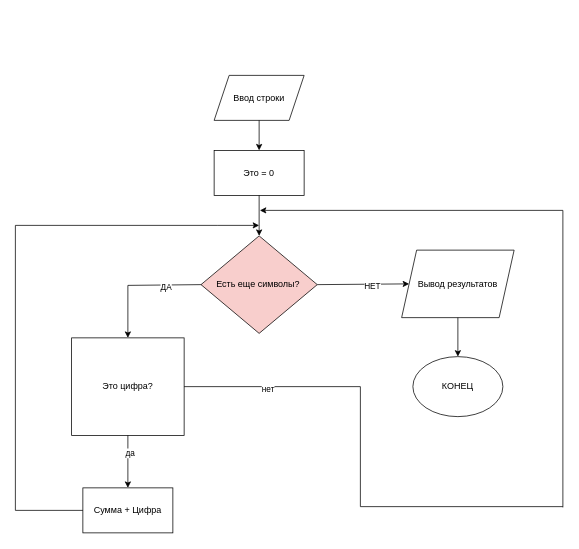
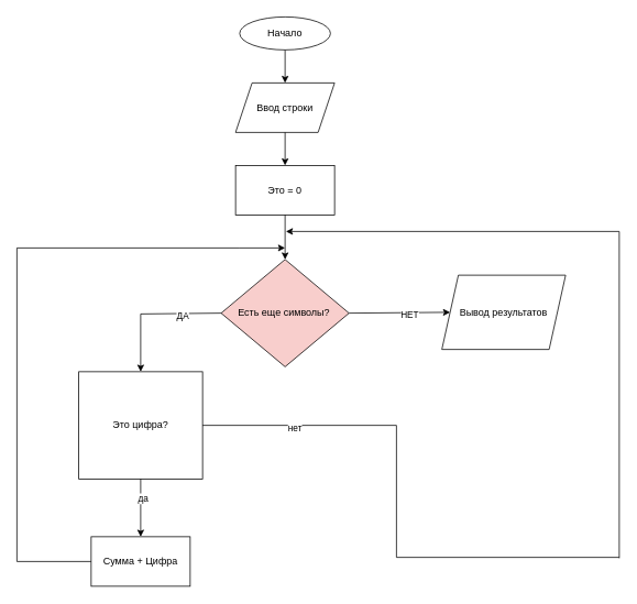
  <mxCell id="0" />
  <mxCell id="1" parent="0" />
+ <mxCell id="2" value="&lt;font style=&quot;vertical-align: inherit;&quot;&gt;&lt;font style=&quot;vertical-align: inherit;&quot;&gt;Начало&lt;/font&gt;&lt;/font&gt;" style="ellipse;whiteSpace=wrap;html=1;" parent="1" vertex="1"><mxGeometry x="290" y="20" width="110" height="40" as="geometry" /></mxCell>
  <mxCell id="3" value="&lt;font style=&quot;vertical-align: inherit;&quot;&gt;&lt;font style=&quot;vertical-align: inherit;&quot;&gt;Ввод строки&lt;/font&gt;&lt;/font&gt;" style="shape=parallelogram;perimeter=parallelogramPerimeter;whiteSpace=wrap;html=1;fixedSize=1;" parent="1" vertex="1"><mxGeometry x="285" y="100" width="120" height="60" as="geometry" /></mxCell>
  <mxCell id="4" value="&lt;font style=&quot;vertical-align: inherit;&quot;&gt;&lt;font style=&quot;vertical-align: inherit;&quot;&gt;Это = 0&lt;/font&gt;&lt;/font&gt;" style="rounded=0;whiteSpace=wrap;html=1;" parent="1" vertex="1"><mxGeometry x="285" y="200" width="120" height="60" as="geometry" /></mxCell>
  <mxCell id="5" value="&lt;font style=&quot;vertical-align: inherit;&quot;&gt;&lt;font style=&quot;vertical-align: inherit;&quot;&gt;&lt;font style=&quot;vertical-align: inherit;&quot;&gt;&lt;font style=&quot;vertical-align: inherit;&quot;&gt;Есть еще символы?&amp;nbsp;&lt;/font&gt;&lt;/font&gt;&lt;/font&gt;&lt;/font&gt;" style="rhombus;whiteSpace=wrap;html=1;fillColor=#f8cecc;" parent="1" vertex="1"><mxGeometry x="267.5" y="314" width="155" height="130" as="geometry" /></mxCell>
  <mxCell id="6" value="&lt;font style=&quot;vertical-align: inherit;&quot;&gt;&lt;font style=&quot;vertical-align: inherit;&quot;&gt;Это цифра?&lt;/font&gt;&lt;/font&gt;" style="whiteSpace=wrap;html=1;rounded=0;" parent="1" vertex="1"><mxGeometry x="95" y="450" width="150" height="130" as="geometry" /></mxCell>
- <mxCell id="7" value="&lt;font style=&quot;vertical-align: inherit;&quot;&gt;&lt;font style=&quot;vertical-align: inherit;&quot;&gt;КОНЕЦ&lt;/font&gt;&lt;/font&gt;" style="ellipse;whiteSpace=wrap;html=1;" parent="1" vertex="1"><mxGeometry x="550" y="475" width="120" height="80" as="geometry" /></mxCell>
  <mxCell id="8" value="&lt;font style=&quot;vertical-align: inherit;&quot;&gt;&lt;font style=&quot;vertical-align: inherit;&quot;&gt;&lt;font style=&quot;vertical-align: inherit;&quot;&gt;&lt;font style=&quot;vertical-align: inherit;&quot;&gt;Вывод результатов&lt;/font&gt;&lt;/font&gt;&lt;/font&gt;&lt;/font&gt;" style="shape=parallelogram;perimeter=parallelogramPerimeter;whiteSpace=wrap;html=1;fixedSize=1;" parent="1" vertex="1"><mxGeometry x="535" y="333" width="150" height="90" as="geometry" /></mxCell>
  <mxCell id="9" value="&lt;font style=&quot;vertical-align: inherit;&quot;&gt;&lt;font style=&quot;vertical-align: inherit;&quot;&gt;Сумма + Цифра&lt;/font&gt;&lt;/font&gt;" style="rounded=0;whiteSpace=wrap;html=1;" parent="1" vertex="1"><mxGeometry x="110" y="650" width="120" height="60" as="geometry" /></mxCell>
+ <mxCell id="10" value="" style="endArrow=classic;html=1;rounded=0;exitX=0.5;exitY=1;exitDx=0;exitDy=0;entryX=0.5;entryY=0;entryDx=0;entryDy=0;" parent="1" source="2" target="3" edge="1"><mxGeometry width="50" height="50" relative="1" as="geometry"><mxPoint x="360" y="390" as="sourcePoint" /><mxPoint x="410" y="340" as="targetPoint" /></mxGeometry></mxCell>
  <mxCell id="11" value="" style="endArrow=classic;html=1;rounded=0;exitX=0.5;exitY=1;exitDx=0;exitDy=0;entryX=0.5;entryY=0;entryDx=0;entryDy=0;" parent="1" source="3" target="4" edge="1"><mxGeometry width="50" height="50" relative="1" as="geometry"><mxPoint x="360" y="390" as="sourcePoint" /><mxPoint x="410" y="340" as="targetPoint" /></mxGeometry></mxCell>
  <mxCell id="12" value="" style="endArrow=classic;html=1;rounded=0;exitX=0.5;exitY=1;exitDx=0;exitDy=0;entryX=0.5;entryY=0;entryDx=0;entryDy=0;" parent="1" source="4" target="5" edge="1"><mxGeometry width="50" height="50" relative="1" as="geometry"><mxPoint x="360" y="390" as="sourcePoint" /><mxPoint x="410" y="340" as="targetPoint" /></mxGeometry></mxCell>
  <mxCell id="13" value="" style="endArrow=none;html=1;rounded=0;exitX=0;exitY=0.5;exitDx=0;exitDy=0;" parent="1" source="5" edge="1"><mxGeometry width="50" height="50" relative="1" as="geometry"><mxPoint x="360" y="390" as="sourcePoint" /><mxPoint x="170" y="380" as="targetPoint" /></mxGeometry></mxCell>
  <mxCell id="14" value="&lt;font style=&quot;vertical-align: inherit;&quot;&gt;&lt;font style=&quot;vertical-align: inherit;&quot;&gt;ДА&lt;/font&gt;&lt;/font&gt;" style="edgeLabel;html=1;align=center;verticalAlign=middle;resizable=0;points=[];" parent="13" vertex="1" connectable="0"><mxGeometry x="-0.018" y="3" relative="1" as="geometry"><mxPoint x="1" as="offset" /></mxGeometry></mxCell>
  <mxCell id="15" value="" style="endArrow=classic;html=1;rounded=0;entryX=0.5;entryY=0;entryDx=0;entryDy=0;" parent="1" target="6" edge="1"><mxGeometry width="50" height="50" relative="1" as="geometry"><mxPoint x="170" y="380" as="sourcePoint" /><mxPoint x="410" y="340" as="targetPoint" /></mxGeometry></mxCell>
  <mxCell id="16" value="" style="endArrow=classic;html=1;rounded=0;exitX=0.5;exitY=1;exitDx=0;exitDy=0;entryX=0.5;entryY=0;entryDx=0;entryDy=0;" parent="1" source="6" target="9" edge="1"><mxGeometry width="50" height="50" relative="1" as="geometry"><mxPoint x="360" y="390" as="sourcePoint" /><mxPoint x="410" y="340" as="targetPoint" /></mxGeometry></mxCell>
  <mxCell id="17" value="&lt;font style=&quot;vertical-align: inherit;&quot;&gt;&lt;font style=&quot;vertical-align: inherit;&quot;&gt;да&lt;/font&gt;&lt;/font&gt;" style="edgeLabel;html=1;align=center;verticalAlign=middle;resizable=0;points=[];" parent="16" vertex="1" connectable="0"><mxGeometry x="-0.357" y="2" relative="1" as="geometry"><mxPoint as="offset" /></mxGeometry></mxCell>
  <mxCell id="18" value="" style="endArrow=classic;html=1;rounded=0;entryX=0;entryY=0.5;entryDx=0;entryDy=0;exitX=1;exitY=0.5;exitDx=0;exitDy=0;" parent="1" source="5" target="8" edge="1"><mxGeometry width="50" height="50" relative="1" as="geometry"><mxPoint x="360" y="390" as="sourcePoint" /><mxPoint x="410" y="340" as="targetPoint" /></mxGeometry></mxCell>
  <mxCell id="19" value="&lt;font style=&quot;vertical-align: inherit;&quot;&gt;&lt;font style=&quot;vertical-align: inherit;&quot;&gt;НЕТ&lt;/font&gt;&lt;/font&gt;" style="edgeLabel;html=1;align=center;verticalAlign=middle;resizable=0;points=[];" parent="18" vertex="1" connectable="0"><mxGeometry x="0.189" y="-2" relative="1" as="geometry"><mxPoint as="offset" /></mxGeometry></mxCell>
- <mxCell id="20" value="" style="endArrow=classic;html=1;rounded=0;entryX=0.5;entryY=0;entryDx=0;entryDy=0;exitX=0.5;exitY=1;exitDx=0;exitDy=0;" parent="1" source="8" target="7" edge="1"><mxGeometry width="50" height="50" relative="1" as="geometry"><mxPoint x="360" y="390" as="sourcePoint" /><mxPoint x="410" y="340" as="targetPoint" /></mxGeometry></mxCell>
  <mxCell id="21" value="" style="endArrow=none;html=1;rounded=0;exitX=0;exitY=0.5;exitDx=0;exitDy=0;" parent="1" source="9" edge="1"><mxGeometry width="50" height="50" relative="1" as="geometry"><mxPoint x="360" y="390" as="sourcePoint" /><mxPoint x="20" y="680" as="targetPoint" /></mxGeometry></mxCell>
  <mxCell id="22" value="" style="endArrow=none;html=1;rounded=0;" parent="1" edge="1"><mxGeometry width="50" height="50" relative="1" as="geometry"><mxPoint x="20" y="680" as="sourcePoint" /><mxPoint x="20" y="300" as="targetPoint" /></mxGeometry></mxCell>
  <mxCell id="23" value="" style="endArrow=none;html=1;rounded=0;" parent="1" edge="1"><mxGeometry width="50" height="50" relative="1" as="geometry"><mxPoint x="20" y="300" as="sourcePoint" /><mxPoint x="290" y="300" as="targetPoint" /></mxGeometry></mxCell>
  <mxCell id="24" value="" style="endArrow=classic;html=1;rounded=0;" parent="1" edge="1"><mxGeometry width="50" height="50" relative="1" as="geometry"><mxPoint x="290" y="300" as="sourcePoint" /><mxPoint x="345" y="300" as="targetPoint" /></mxGeometry></mxCell>
  <mxCell id="25" value="" style="endArrow=none;html=1;rounded=0;exitX=1;exitY=0.5;exitDx=0;exitDy=0;" parent="1" source="6" edge="1"><mxGeometry width="50" height="50" relative="1" as="geometry"><mxPoint x="330" y="430" as="sourcePoint" /><mxPoint x="480" y="515" as="targetPoint" /></mxGeometry></mxCell>
  <mxCell id="26" value="&lt;font style=&quot;vertical-align: inherit;&quot;&gt;&lt;font style=&quot;vertical-align: inherit;&quot;&gt;нет&lt;/font&gt;&lt;/font&gt;" style="edgeLabel;html=1;align=center;verticalAlign=middle;resizable=0;points=[];" parent="25" vertex="1" connectable="0"><mxGeometry x="-0.047" y="-3" relative="1" as="geometry"><mxPoint x="-1" as="offset" /></mxGeometry></mxCell>
  <mxCell id="27" value="" style="endArrow=none;html=1;rounded=0;" parent="1" edge="1"><mxGeometry width="50" height="50" relative="1" as="geometry"><mxPoint x="480" y="515" as="sourcePoint" /><mxPoint x="480" y="675" as="targetPoint" /></mxGeometry></mxCell>
  <mxCell id="28" value="" style="endArrow=none;html=1;rounded=0;" parent="1" edge="1"><mxGeometry width="50" height="50" relative="1" as="geometry"><mxPoint x="480" y="675" as="sourcePoint" /><mxPoint x="750" y="675" as="targetPoint" /></mxGeometry></mxCell>
  <mxCell id="29" value="" style="endArrow=none;html=1;rounded=0;targetPerimeterSpacing=0;sourcePerimeterSpacing=9;strokeWidth=1;endSize=6;jumpSize=6;" parent="1" edge="1"><mxGeometry width="50" height="50" relative="1" as="geometry"><mxPoint x="750" y="280" as="sourcePoint" /><mxPoint x="750" y="676" as="targetPoint" /></mxGeometry></mxCell>
  <mxCell id="30" value="" style="endArrow=classic;html=1;rounded=0;" parent="1" edge="1"><mxGeometry width="50" height="50" relative="1" as="geometry"><mxPoint x="750" y="280" as="sourcePoint" /><mxPoint x="346" y="280" as="targetPoint" /></mxGeometry></mxCell>
